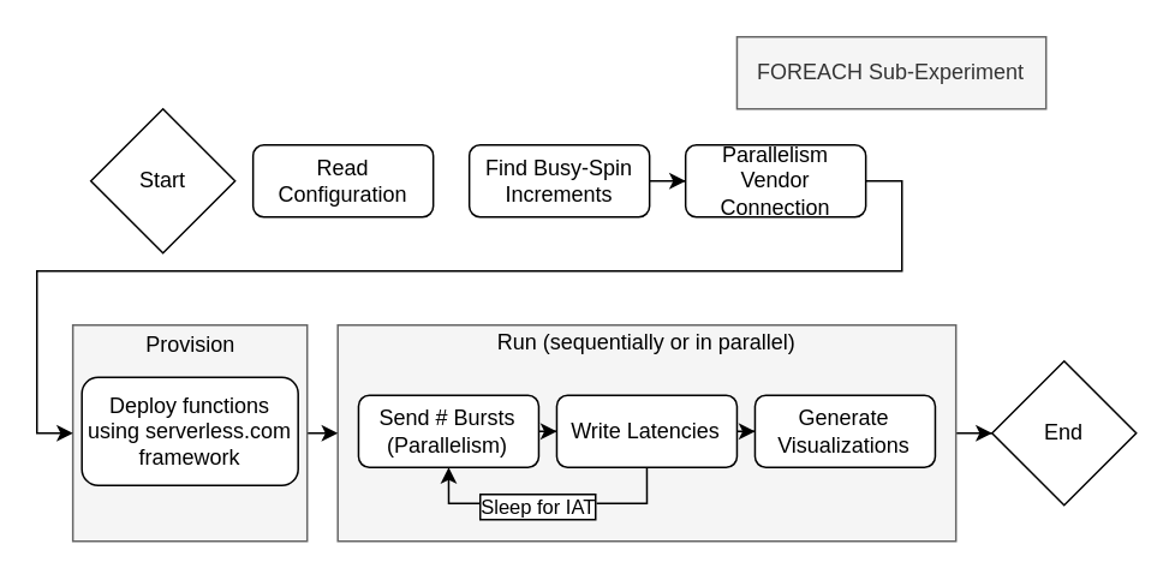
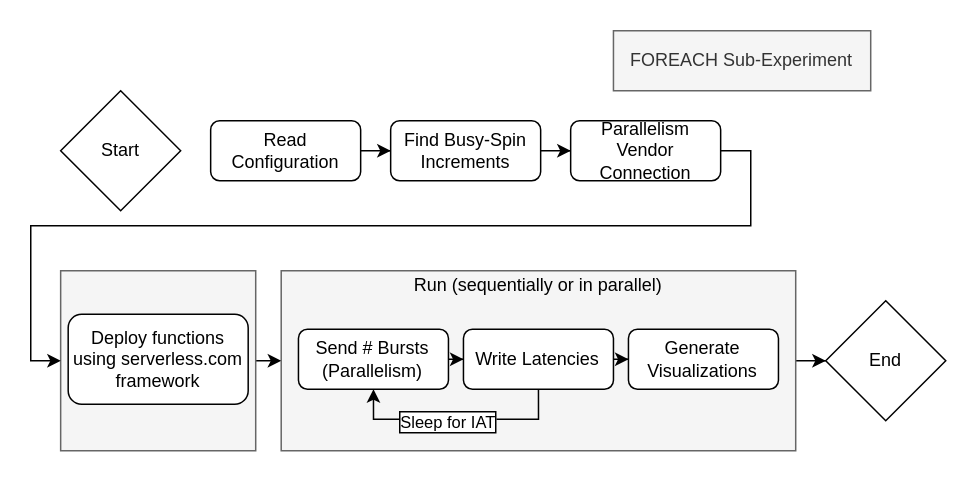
  <mxCell id="0" />
  <mxCell id="1" parent="0" />
  <mxCell id="2" value="" style="edgeStyle=orthogonalEdgeStyle;rounded=0;orthogonalLoop=1;jettySize=auto;html=1;strokeWidth=1;" parent="1" source="3" target="21" edge="1"><mxGeometry relative="1" as="geometry" /></mxCell>
  <mxCell id="3" value="&lt;div align=&quot;left&quot;&gt;&lt;br&gt;&lt;/div&gt;" style="rounded=0;whiteSpace=wrap;html=1;labelBackgroundColor=none;fillColor=#f5f5f5;strokeColor=#666666;fontColor=#333333;" parent="1" vertex="1"><mxGeometry x="186.97" y="180" width="343" height="120" as="geometry" /></mxCell>
  <mxCell id="4" value="" style="edgeStyle=orthogonalEdgeStyle;rounded=0;orthogonalLoop=1;jettySize=auto;html=1;entryX=0;entryY=0.5;entryDx=0;entryDy=0;exitX=1;exitY=0.5;exitDx=0;exitDy=0;" parent="1" source="5" target="3" edge="1"><mxGeometry relative="1" as="geometry"><Array as="points"><mxPoint x="169.97" y="240" /><mxPoint x="169.97" y="240" /></Array></mxGeometry></mxCell>
  <mxCell id="5" value="&lt;div align=&quot;left&quot;&gt;&lt;br&gt;&lt;/div&gt;" style="rounded=0;whiteSpace=wrap;html=1;labelBackgroundColor=none;fillColor=#f5f5f5;strokeColor=#666666;fontColor=#333333;" parent="1" vertex="1"><mxGeometry x="39.94" y="180" width="130.03" height="120" as="geometry" /></mxCell>
- <mxCell id="6" value="Start" style="rhombus;whiteSpace=wrap;html=1;shadow=0;fontFamily=Helvetica;fontSize=12;fontColor=#000000;align=center;strokeColor=#000000;strokeWidth=1;fillColor=#ffffff;" parent="1" vertex="1"><mxGeometry x="49.94" y="60" width="80" height="80" as="geometry" /></mxCell>
+ <mxCell id="6" value="Start" style="rhombus;whiteSpace=wrap;html=1;shadow=0;fontFamily=Helvetica;fontSize=12;fontColor=#000000;align=center;strokeColor=#000000;strokeWidth=1;fillColor=#ffffff;" parent="1" vertex="1"><mxGeometry x="39.94" y="60" width="80" height="80" as="geometry" /></mxCell>
+ <mxCell id="7" value="" style="edgeStyle=orthogonalEdgeStyle;rounded=0;orthogonalLoop=1;jettySize=auto;html=1;strokeWidth=1;" parent="1" source="8" target="18" edge="1"><mxGeometry relative="1" as="geometry" /></mxCell>
  <mxCell id="8" value="Read Configuration" style="rounded=1;whiteSpace=wrap;html=1;shadow=0;fontFamily=Helvetica;fontSize=12;fontColor=#000000;align=center;strokeColor=#000000;strokeWidth=1;fillColor=#ffffff;" parent="1" vertex="1"><mxGeometry x="139.94" y="80" width="100" height="40" as="geometry" /></mxCell>
  <mxCell id="9" value="" style="edgeStyle=orthogonalEdgeStyle;rounded=0;orthogonalLoop=1;jettySize=auto;html=1;strokeWidth=1;" parent="1" source="10" target="14" edge="1"><mxGeometry relative="1" as="geometry" /></mxCell>
  <mxCell id="10" value="Send # Bursts (Parallelism)" style="rounded=1;whiteSpace=wrap;html=1;shadow=0;fontFamily=Helvetica;fontSize=12;fontColor=#000000;align=center;strokeColor=#000000;strokeWidth=1;fillColor=#ffffff;" parent="1" vertex="1"><mxGeometry x="198.47" y="219" width="100" height="40" as="geometry" /></mxCell>
  <mxCell id="11" value="" style="edgeStyle=orthogonalEdgeStyle;rounded=0;orthogonalLoop=1;jettySize=auto;html=1;entryX=0.5;entryY=1;entryDx=0;entryDy=0;exitX=0.5;exitY=1;exitDx=0;exitDy=0;" parent="1" source="14" target="10" edge="1"><mxGeometry relative="1" as="geometry" /></mxCell>
  <mxCell id="12" value="Sleep for IAT" style="edgeLabel;html=1;align=center;verticalAlign=middle;resizable=0;points=[];labelBorderColor=#000000;" parent="11" vertex="1" connectable="0"><mxGeometry x="0.262" relative="1" as="geometry"><mxPoint x="14.43" y="1.97" as="offset" /></mxGeometry></mxCell>
  <mxCell id="13" value="" style="edgeStyle=orthogonalEdgeStyle;rounded=0;orthogonalLoop=1;jettySize=auto;html=1;strokeWidth=1;" parent="1" source="14" target="16" edge="1"><mxGeometry relative="1" as="geometry" /></mxCell>
  <mxCell id="14" value="Write Latencies" style="rounded=1;whiteSpace=wrap;html=1;shadow=0;fontFamily=Helvetica;fontSize=12;fontColor=#000000;align=center;strokeColor=#000000;strokeWidth=1;fillColor=#ffffff;" parent="1" vertex="1"><mxGeometry x="308.47" y="219" width="100" height="40" as="geometry" /></mxCell>
  <mxCell id="15" value="Run (sequentially or in parallel)" style="text;html=1;align=center;verticalAlign=middle;resizable=0;points=[];autosize=1;fontColor=#000000;" parent="1" vertex="1"><mxGeometry x="268.47" y="180" width="180" height="20" as="geometry" /></mxCell>
  <mxCell id="16" value="Generate Visualizations" style="rounded=1;whiteSpace=wrap;html=1;shadow=0;fontFamily=Helvetica;fontSize=12;fontColor=#000000;align=center;strokeColor=#000000;strokeWidth=1;fillColor=#ffffff;" parent="1" vertex="1"><mxGeometry x="418.47" y="219" width="100" height="40" as="geometry" /></mxCell>
  <mxCell id="17" value="" style="edgeStyle=orthogonalEdgeStyle;rounded=0;orthogonalLoop=1;jettySize=auto;html=1;strokeWidth=1;" parent="1" source="18" target="20" edge="1"><mxGeometry relative="1" as="geometry" /></mxCell>
  <mxCell id="18" value="Find Busy-Spin Increments" style="rounded=1;whiteSpace=wrap;html=1;shadow=0;fontFamily=Helvetica;fontSize=12;fontColor=#000000;align=center;strokeColor=#000000;strokeWidth=1;fillColor=#ffffff;" parent="1" vertex="1"><mxGeometry x="259.94" y="80" width="100" height="40" as="geometry" /></mxCell>
  <mxCell id="19" value="" style="edgeStyle=orthogonalEdgeStyle;rounded=0;orthogonalLoop=1;jettySize=auto;html=1;strokeWidth=1;exitX=1;exitY=0.5;exitDx=0;exitDy=0;" parent="1" source="20" edge="1"><mxGeometry relative="1" as="geometry"><Array as="points"><mxPoint x="500" y="100" /><mxPoint x="500" y="150" /><mxPoint x="20" y="150" /><mxPoint x="20" y="240" /><mxPoint x="40" y="240" /></Array><mxPoint x="40" y="240" as="targetPoint" /></mxGeometry></mxCell>
  <mxCell id="20" value="Parallelism Vendor Connection" style="rounded=1;whiteSpace=wrap;html=1;shadow=0;fontFamily=Helvetica;fontSize=12;fontColor=#000000;align=center;strokeColor=#000000;strokeWidth=1;fillColor=#ffffff;" parent="1" vertex="1"><mxGeometry x="379.94" y="80" width="100" height="40" as="geometry" /></mxCell>
  <mxCell id="21" value="End" style="rhombus;whiteSpace=wrap;html=1;shadow=0;fontFamily=Helvetica;fontSize=12;fontColor=#000000;align=center;strokeColor=#000000;strokeWidth=1;fillColor=#ffffff;" parent="1" vertex="1"><mxGeometry x="550" y="200" width="80" height="80" as="geometry" /></mxCell>
- <mxCell id="22" value="Provision" style="text;html=1;align=center;verticalAlign=middle;resizable=0;points=[];autosize=1;fontColor=#000000;" parent="1" vertex="1"><mxGeometry x="74.95" y="181" width="60" height="20" as="geometry" /></mxCell>
  <mxCell id="23" value="&lt;div align=&quot;left&quot;&gt;FOREACH Sub-Experiment&lt;/div&gt;" style="rounded=0;whiteSpace=wrap;html=1;labelBackgroundColor=none;fillColor=#f5f5f5;strokeColor=#666666;fontColor=#333333;" parent="1" vertex="1"><mxGeometry x="408.47" y="20" width="171.5" height="40" as="geometry" /></mxCell>
  <mxCell id="24" value="Deploy functions using serverless.com framework" style="rounded=1;whiteSpace=wrap;html=1;" vertex="1" parent="1"><mxGeometry x="44.96" y="209" width="120" height="60" as="geometry" /></mxCell>
